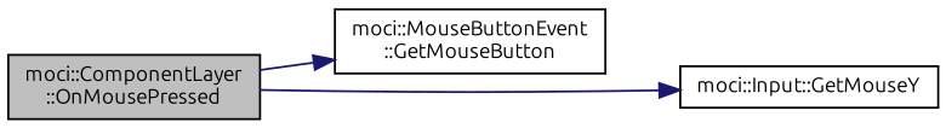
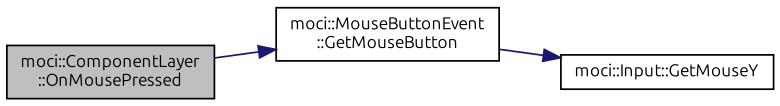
  digraph {
    fontname=Ubuntu
    rankdir=LR
    node [color=black fillcolor=white fontname=Ubuntu fontsize=10 shape=record style=filled]
    edge [color=midnightblue fontname=Ubuntu fontsize=10 labelfontname=Helvetica labelfontsize=10 style=solid]
    n1 [fillcolor=grey75 fontcolor=black height=0.2 label="moci::ComponentLayer\l::OnMousePressed" width=0.4]
    n2 [height=0.2 label="moci::MouseButtonEvent\l::GetMouseButton" width=0.4]
    n3 [height=0.2 label="moci::Input::GetMouseY" width=0.4]
    n1 -> n2
-   n1 -> n3
+   n2 -> n3
  }
